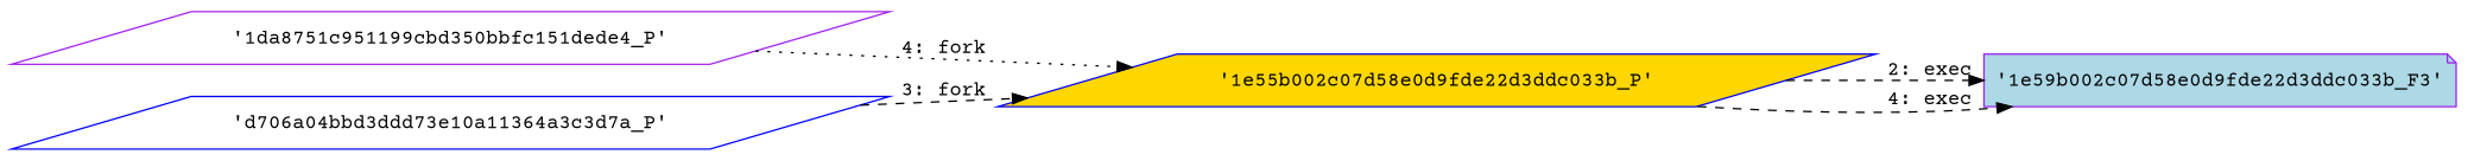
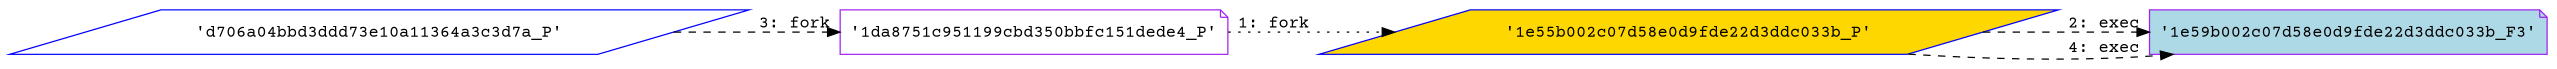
  digraph {
    engine=neato
    fixedsize=false
    fontname="Courier Prime"
    fontsize=10
    nodesep=0.3
    rankdir=LR
    ranksep=0
    splines=true
    node [color=blue fillcolor=white fontname="Courier Prime" node_type=Process shape=parallelogram style=filled]
    edge [fontname="Courier Prime" style=dashed]
    n1 [fillcolor=gold label="'1e55b002c07d58e0d9fde22d3ddc033b_P'"]
-   "'1da8751c951199cbd350bbfc151dede4_P'" [color=purple]
+   "'1da8751c951199cbd350bbfc151dede4_P'" [color=purple shape=note]
    "'1e59b002c07d58e0d9fde22d3ddc033b_F3'" [color=purple fillcolor=lightblue node_type=File shape=note]
    "'d706a04bbd3ddd73e10a11364a3c3d7a_P'"
    n1 -> "'1e59b002c07d58e0d9fde22d3ddc033b_F3'" [label="2: exec"]
    n1 -> "'1e59b002c07d58e0d9fde22d3ddc033b_F3'" [label="4: exec"]
-   "'1da8751c951199cbd350bbfc151dede4_P'" -> n1 [label="4: fork" style=dotted]
-   "'d706a04bbd3ddd73e10a11364a3c3d7a_P'" -> n1 [label="3: fork"]
+   "'1da8751c951199cbd350bbfc151dede4_P'" -> n1 [label="1: fork" style=dotted]
+   "'d706a04bbd3ddd73e10a11364a3c3d7a_P'" -> "'1da8751c951199cbd350bbfc151dede4_P'" [label="3: fork"]
  }
